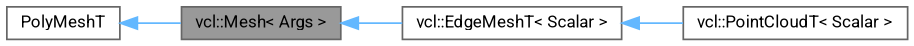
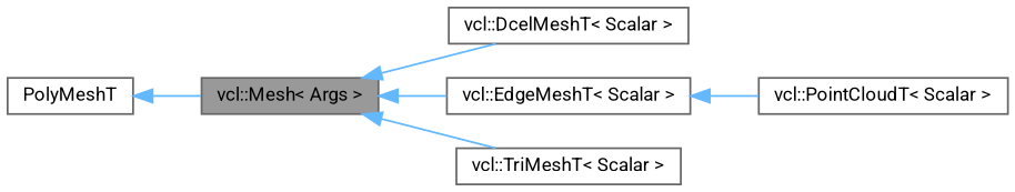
  digraph {
    fontname=Roboto
    rankdir=LR
    node [color=gray40 fillcolor=white fontname=Roboto fontsize=10 shape=box style=filled]
    edge [color=steelblue1 dir=back fontname=Roboto fontsize=10 labelfontname=Helvetica labelfontsize=10 style=solid]
    n1 [fillcolor=grey60 fontcolor=black height=0.2 label="vcl::Mesh\< Args \>" width=0.4]
+   n2 [height=0.2 label="vcl::DcelMeshT\< Scalar \>" width=0.4]
    n3 [height=0.2 label="vcl::EdgeMeshT\< Scalar \>" width=0.4]
+   n4 [height=0.2 label="vcl::TriMeshT\< Scalar \>" width=0.4]
    n5 [height=0.2 label="vcl::PointCloudT\< Scalar \>" width=0.4]
    n6 [height=0.2 label=PolyMeshT width=0.4]
+   n1 -> n2
    n1 -> n3
+   n1 -> n4
    n3 -> n5
    n6 -> n1
  }
